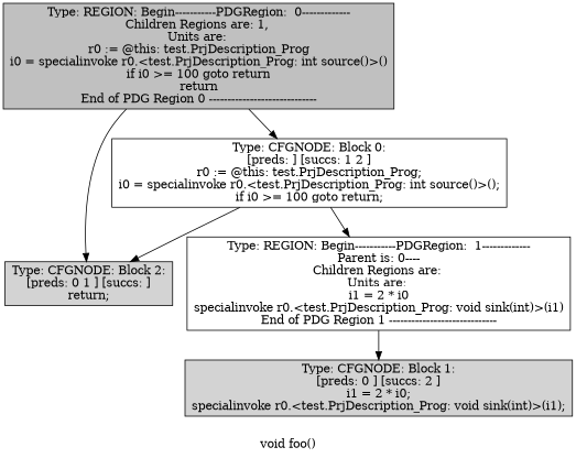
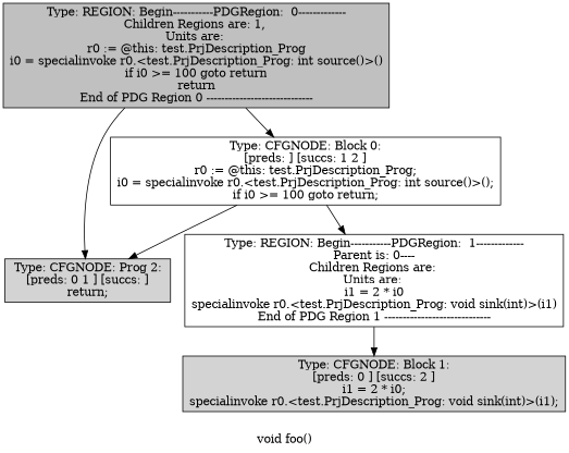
  digraph {
    label="void foo()"
    node [shape=box style=filled]
-   n1 [fillcolor=lightgray label="Type: CFGNODE: Block 2:\n[preds: 0 1 ] [succs: ]\nreturn;\n"]
+   n1 [fillcolor=lightgray label="Type: CFGNODE: Prog 2:\n[preds: 0 1 ] [succs: ]\nreturn;\n"]
    n2 [label="Type: REGION: Begin-----------PDGRegion:  1-------------\nParent is: 0----\nChildren Regions are: \nUnits are: \ni1 = 2 * i0\nspecialinvoke r0.<test.PrjDescription_Prog: void sink(int)>(i1)\nEnd of PDG Region 1 -----------------------------\n" style=""]
    n3 [fillcolor=lightgray label="Type: CFGNODE: Block 1:\n[preds: 0 ] [succs: 2 ]\ni1 = 2 * i0;\nspecialinvoke r0.<test.PrjDescription_Prog: void sink(int)>(i1);\n"]
    n4 [label="Type: CFGNODE: Block 0:\n[preds: ] [succs: 1 2 ]\nr0 := @this: test.PrjDescription_Prog;\ni0 = specialinvoke r0.<test.PrjDescription_Prog: int source()>();\nif i0 >= 100 goto return;\n" style=""]
    n5 [fillcolor=gray label="Type: REGION: Begin-----------PDGRegion:  0-------------\nChildren Regions are: 1, \nUnits are: \nr0 := @this: test.PrjDescription_Prog\ni0 = specialinvoke r0.<test.PrjDescription_Prog: int source()>()\nif i0 >= 100 goto return\nreturn\nEnd of PDG Region 0 -----------------------------\n"]
    n2 -> n3
    n4 -> n1
    n4 -> n2
    n5 -> n1
    n5 -> n4
  }
